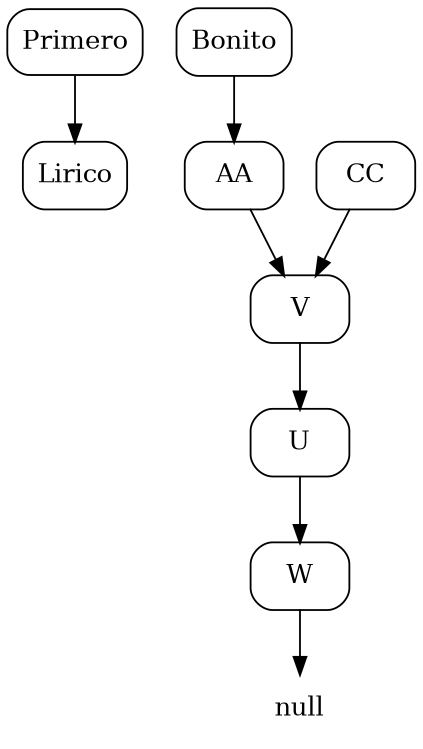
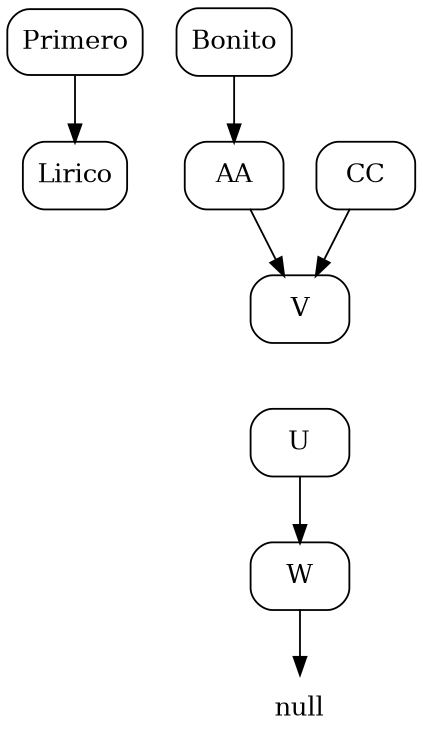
  digraph {
    node [shape=record style=rounded]
    n1 [label=Primero shape=box]
    n2 [label=Lirico]
    n3 [label=Bonito]
    n4 [label=AA]
    n5 [label=V]
    n6 [label=CC]
    n7 [label=U]
    n8 [label=W]
    n9 [label=null shape=none style=""]
    n1 -> n2
    n3 -> n4
    n4 -> n5
-   n5 -> n7
    n6 -> n5
    n7 -> n8
    n8 -> n9
  }
